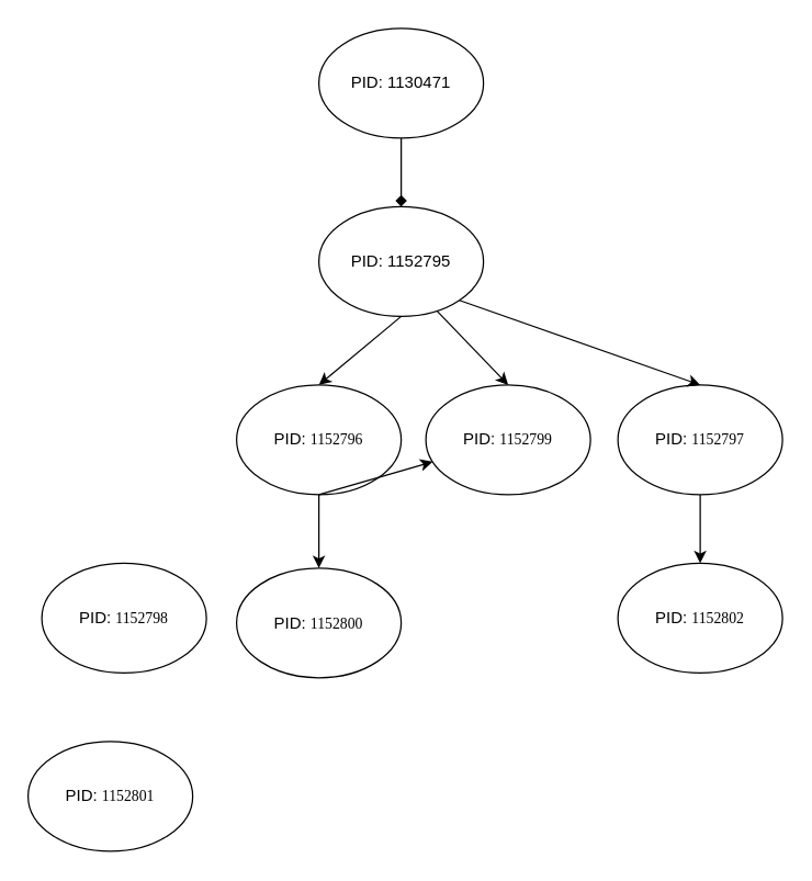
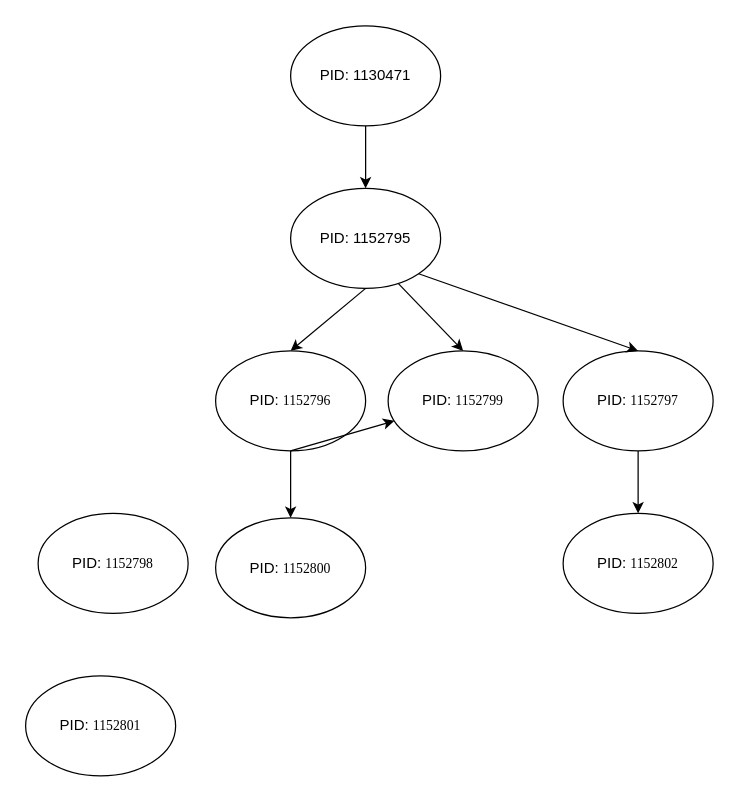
  <mxCell id="0" />
  <mxCell id="1" parent="0" />
  <mxCell id="2" value="PID: 1130471" style="ellipse;whiteSpace=wrap;html=1;" vertex="1" parent="1"><mxGeometry x="232" y="20" width="120" height="80" as="geometry" /></mxCell>
  <mxCell id="3" value="PID:&amp;nbsp;&lt;span style=&quot;font-variant-ligatures: no-common-ligatures; font-family: Menlo; font-size: 11px; text-align: start; background-color: initial;&quot;&gt;1152796&lt;/span&gt;" style="ellipse;whiteSpace=wrap;html=1;" vertex="1" parent="1"><mxGeometry x="172" y="280" width="120" height="80" as="geometry" /></mxCell>
  <mxCell id="4" value="PID: 1152795" style="ellipse;whiteSpace=wrap;html=1;" vertex="1" parent="1"><mxGeometry x="232" y="150" width="120" height="80" as="geometry" /></mxCell>
- <mxCell id="5" value="" style="endArrow=diamond;html=1;rounded=0;exitX=0.5;exitY=1;exitDx=0;exitDy=0;entryX=0.5;entryY=0;entryDx=0;entryDy=0;" edge="1" parent="1" source="2" target="4"><mxGeometry width="50" height="50" relative="1" as="geometry"><mxPoint x="170" y="230" as="sourcePoint" /><mxPoint x="220" y="180" as="targetPoint" /></mxGeometry></mxCell>
+ <mxCell id="5" value="" style="endArrow=classic;html=1;rounded=0;exitX=0.5;exitY=1;exitDx=0;exitDy=0;entryX=0.5;entryY=0;entryDx=0;entryDy=0;" edge="1" parent="1" source="2" target="4"><mxGeometry width="50" height="50" relative="1" as="geometry"><mxPoint x="170" y="230" as="sourcePoint" /><mxPoint x="220" y="180" as="targetPoint" /></mxGeometry></mxCell>
  <mxCell id="6" value="" style="endArrow=classic;html=1;rounded=0;exitX=0.5;exitY=1;exitDx=0;exitDy=0;entryX=0.5;entryY=0;entryDx=0;entryDy=0;" edge="1" parent="1" source="4" target="3"><mxGeometry width="50" height="50" relative="1" as="geometry"><mxPoint x="302" y="110" as="sourcePoint" /><mxPoint x="302" y="160" as="targetPoint" /></mxGeometry></mxCell>
  <mxCell id="7" value="PID:&amp;nbsp;&lt;span style=&quot;font-variant-ligatures: no-common-ligatures; font-family: Menlo; font-size: 11px; text-align: start; background-color: initial;&quot;&gt;1152799&lt;/span&gt;" style="ellipse;whiteSpace=wrap;html=1;" vertex="1" parent="1"><mxGeometry x="310" y="280" width="120" height="80" as="geometry" /></mxCell>
  <mxCell id="8" value="" style="endArrow=classic;html=1;rounded=0;exitX=0.717;exitY=0.95;exitDx=0;exitDy=0;exitPerimeter=0;entryX=0.5;entryY=0;entryDx=0;entryDy=0;" edge="1" parent="1" source="4" target="7"><mxGeometry width="50" height="50" relative="1" as="geometry"><mxPoint x="302" y="240" as="sourcePoint" /><mxPoint x="170" y="310" as="targetPoint" /></mxGeometry></mxCell>
  <mxCell id="9" value="PID:&amp;nbsp;&lt;span style=&quot;font-variant-ligatures: no-common-ligatures; font-family: Menlo; font-size: 11px; text-align: start; background-color: initial;&quot;&gt;1152797&lt;/span&gt;" style="ellipse;whiteSpace=wrap;html=1;" vertex="1" parent="1"><mxGeometry x="450" y="280" width="120" height="80" as="geometry" /></mxCell>
  <mxCell id="10" value="PID:&amp;nbsp;&lt;span style=&quot;font-variant-ligatures: no-common-ligatures; font-family: Menlo; font-size: 11px; text-align: start; background-color: initial;&quot;&gt;1152802&lt;/span&gt;" style="ellipse;whiteSpace=wrap;html=1;" vertex="1" parent="1"><mxGeometry x="450" y="410" width="120" height="80" as="geometry" /></mxCell>
  <mxCell id="11" value="PID:&amp;nbsp;&lt;span style=&quot;font-variant-ligatures: no-common-ligatures; font-family: Menlo; font-size: 11px; text-align: start; background-color: initial;&quot;&gt;1152800&lt;/span&gt;" style="ellipse;whiteSpace=wrap;html=1;" vertex="1" parent="1"><mxGeometry x="172" y="413.5" width="120" height="80" as="geometry" /></mxCell>
  <mxCell id="12" value="PID:&amp;nbsp;&lt;span style=&quot;font-variant-ligatures: no-common-ligatures; font-family: Menlo; font-size: 11px; text-align: start; background-color: initial;&quot;&gt;1152798&lt;/span&gt;" style="ellipse;whiteSpace=wrap;html=1;" vertex="1" parent="1"><mxGeometry x="30" y="410" width="120" height="80" as="geometry" /></mxCell>
  <mxCell id="13" value="" style="endArrow=classic;html=1;rounded=0;exitX=0.5;exitY=1;exitDx=0;exitDy=0;entryX=0.5;entryY=0;entryDx=0;entryDy=0;" edge="1" parent="1" source="3" target="11"><mxGeometry width="50" height="50" relative="1" as="geometry"><mxPoint x="302" y="240" as="sourcePoint" /><mxPoint x="242" y="290" as="targetPoint" /></mxGeometry></mxCell>
  <mxCell id="14" value="" style="endArrow=classic;html=1;rounded=0;exitX=0.5;exitY=1;exitDx=0;exitDy=0;" edge="1" parent="1" source="3" target="7"><mxGeometry width="50" height="50" relative="1" as="geometry"><mxPoint x="302" y="240" as="sourcePoint" /><mxPoint x="242" y="290" as="targetPoint" /></mxGeometry></mxCell>
  <mxCell id="15" value="" style="endArrow=classic;html=1;rounded=0;exitX=1;exitY=1;exitDx=0;exitDy=0;entryX=0.5;entryY=0;entryDx=0;entryDy=0;" edge="1" parent="1" source="4" target="9"><mxGeometry width="50" height="50" relative="1" as="geometry"><mxPoint x="302" y="240" as="sourcePoint" /><mxPoint x="242" y="290" as="targetPoint" /></mxGeometry></mxCell>
  <mxCell id="16" value="" style="endArrow=classic;html=1;rounded=0;exitX=0.5;exitY=1;exitDx=0;exitDy=0;entryX=0.5;entryY=0;entryDx=0;entryDy=0;" edge="1" parent="1" source="9" target="10"><mxGeometry width="50" height="50" relative="1" as="geometry"><mxPoint x="328.04" y="236" as="sourcePoint" /><mxPoint x="380" y="290" as="targetPoint" /></mxGeometry></mxCell>
  <mxCell id="17" value="PID:&amp;nbsp;&lt;span style=&quot;font-variant-ligatures: no-common-ligatures; font-family: Menlo; font-size: 11px; text-align: start; background-color: initial;&quot;&gt;1152801&lt;/span&gt;" style="ellipse;whiteSpace=wrap;html=1;" vertex="1" parent="1"><mxGeometry x="20" y="540" width="120" height="80" as="geometry" /></mxCell>
